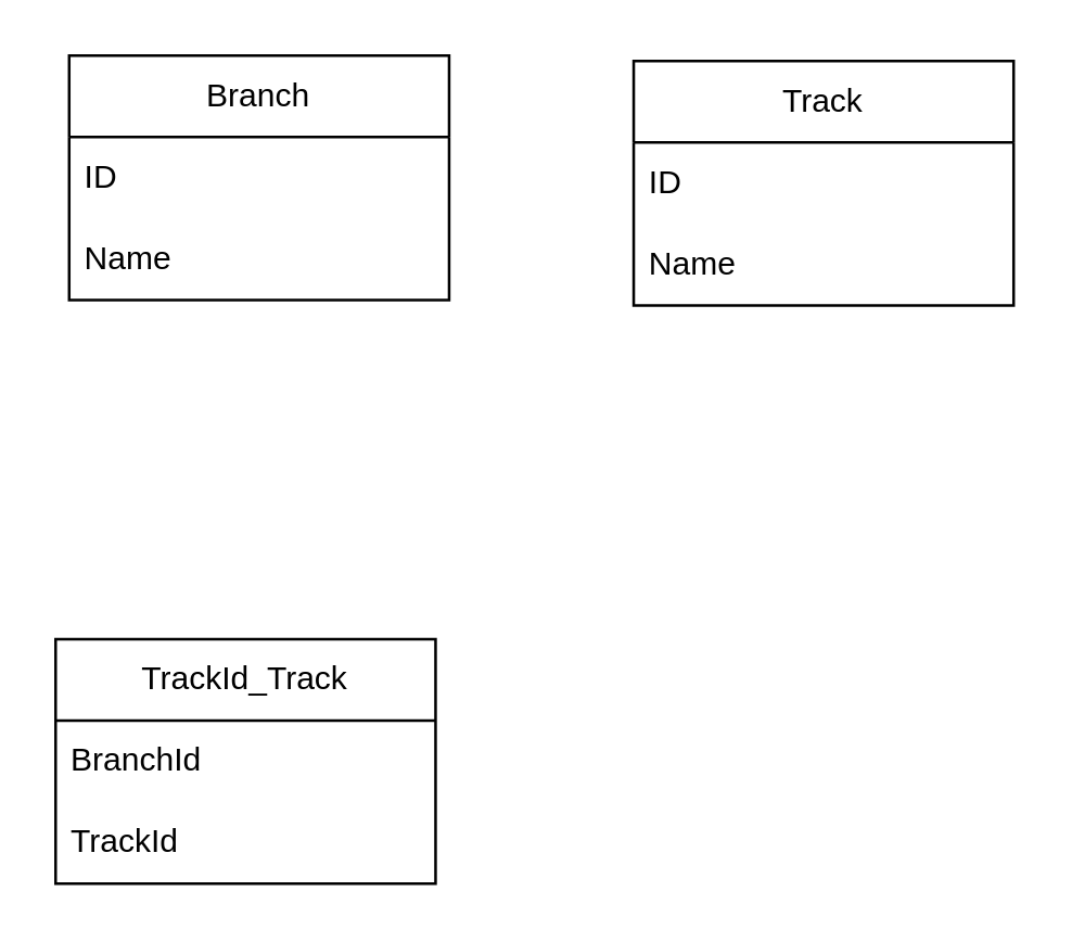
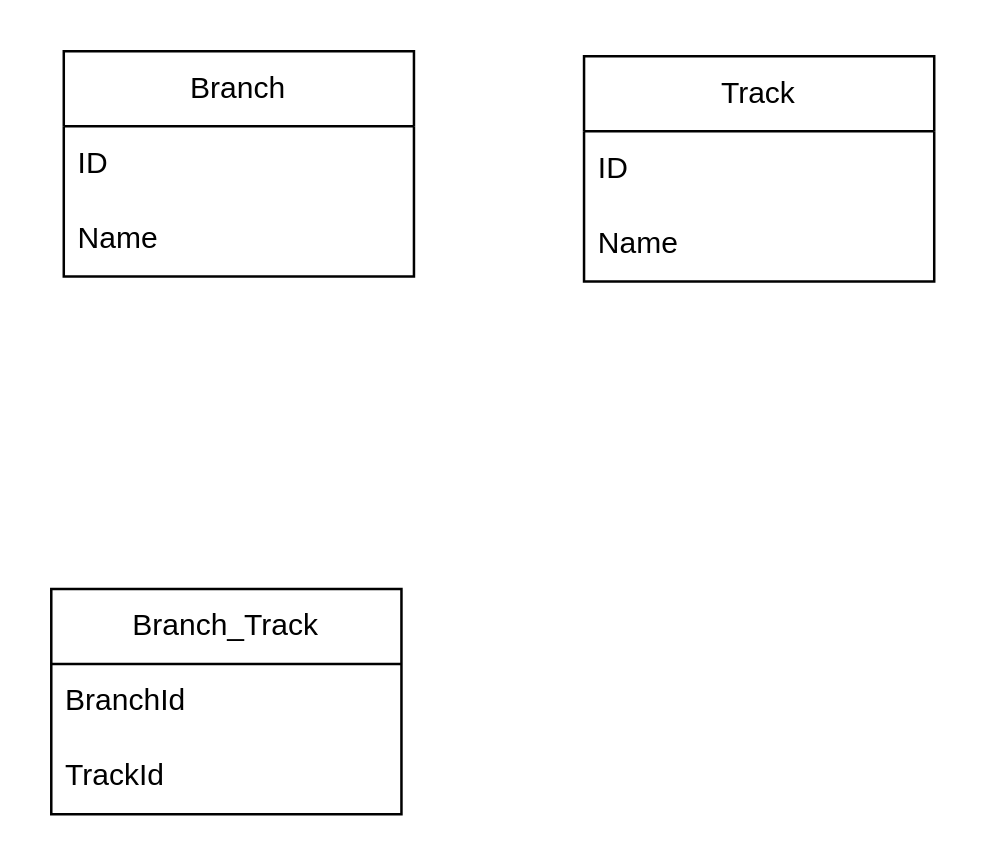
  <mxCell id="0" />
  <mxCell id="1" parent="0" />
  <mxCell id="2" value="Branch" style="swimlane;fontStyle=0;childLayout=stackLayout;horizontal=1;startSize=30;horizontalStack=0;resizeParent=1;resizeParentMax=0;resizeLast=0;collapsible=1;marginBottom=0;whiteSpace=wrap;html=1;fillColor=default;gradientColor=none;" vertex="1" parent="1"><mxGeometry x="25" y="20" width="140" height="90" as="geometry" /></mxCell>
  <mxCell id="3" value="ID" style="text;strokeColor=none;fillColor=none;align=left;verticalAlign=middle;spacingLeft=4;spacingRight=4;overflow=hidden;points=[[0,0.5],[1,0.5]];portConstraint=eastwest;rotatable=0;whiteSpace=wrap;html=1;" vertex="1" parent="2"><mxGeometry y="30" width="140" height="30" as="geometry" /></mxCell>
  <mxCell id="4" value="Name&amp;nbsp;" style="text;strokeColor=none;fillColor=none;align=left;verticalAlign=middle;spacingLeft=4;spacingRight=4;overflow=hidden;points=[[0,0.5],[1,0.5]];portConstraint=eastwest;rotatable=0;whiteSpace=wrap;html=1;" vertex="1" parent="2"><mxGeometry y="60" width="140" height="30" as="geometry" /></mxCell>
  <mxCell id="5" value="Track" style="swimlane;fontStyle=0;childLayout=stackLayout;horizontal=1;startSize=30;horizontalStack=0;resizeParent=1;resizeParentMax=0;resizeLast=0;collapsible=1;marginBottom=0;whiteSpace=wrap;html=1;fillColor=default;gradientColor=none;" vertex="1" parent="1"><mxGeometry x="233" y="22" width="140" height="90" as="geometry" /></mxCell>
  <mxCell id="6" value="ID" style="text;strokeColor=none;fillColor=none;align=left;verticalAlign=middle;spacingLeft=4;spacingRight=4;overflow=hidden;points=[[0,0.5],[1,0.5]];portConstraint=eastwest;rotatable=0;whiteSpace=wrap;html=1;" vertex="1" parent="5"><mxGeometry y="30" width="140" height="30" as="geometry" /></mxCell>
  <mxCell id="7" value="Name&amp;nbsp;" style="text;strokeColor=none;fillColor=none;align=left;verticalAlign=middle;spacingLeft=4;spacingRight=4;overflow=hidden;points=[[0,0.5],[1,0.5]];portConstraint=eastwest;rotatable=0;whiteSpace=wrap;html=1;" vertex="1" parent="5"><mxGeometry y="60" width="140" height="30" as="geometry" /></mxCell>
- <mxCell id="8" value="TrackId_Track" style="swimlane;fontStyle=0;childLayout=stackLayout;horizontal=1;startSize=30;horizontalStack=0;resizeParent=1;resizeParentMax=0;resizeLast=0;collapsible=1;marginBottom=0;whiteSpace=wrap;html=1;fillColor=default;gradientColor=none;" vertex="1" parent="1"><mxGeometry x="20" y="235" width="140" height="90" as="geometry" /></mxCell>
+ <mxCell id="8" value="Branch_Track" style="swimlane;fontStyle=0;childLayout=stackLayout;horizontal=1;startSize=30;horizontalStack=0;resizeParent=1;resizeParentMax=0;resizeLast=0;collapsible=1;marginBottom=0;whiteSpace=wrap;html=1;fillColor=default;gradientColor=none;" vertex="1" parent="1"><mxGeometry x="20" y="235" width="140" height="90" as="geometry" /></mxCell>
  <mxCell id="9" value="BranchId" style="text;strokeColor=none;fillColor=none;align=left;verticalAlign=middle;spacingLeft=4;spacingRight=4;overflow=hidden;points=[[0,0.5],[1,0.5]];portConstraint=eastwest;rotatable=0;whiteSpace=wrap;html=1;" vertex="1" parent="8"><mxGeometry y="30" width="140" height="30" as="geometry" /></mxCell>
  <mxCell id="10" value="TrackId" style="text;strokeColor=none;fillColor=none;align=left;verticalAlign=middle;spacingLeft=4;spacingRight=4;overflow=hidden;points=[[0,0.5],[1,0.5]];portConstraint=eastwest;rotatable=0;whiteSpace=wrap;html=1;" vertex="1" parent="8"><mxGeometry y="60" width="140" height="30" as="geometry" /></mxCell>
